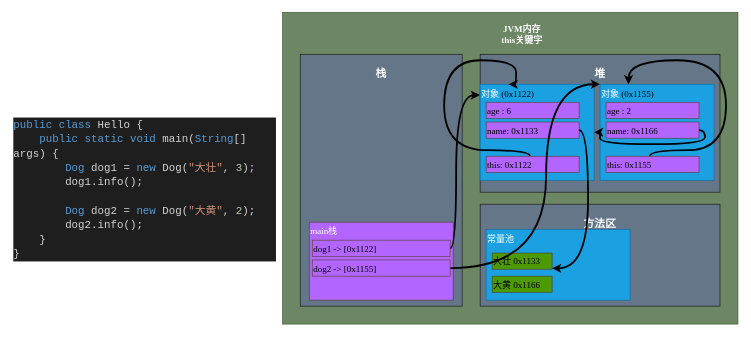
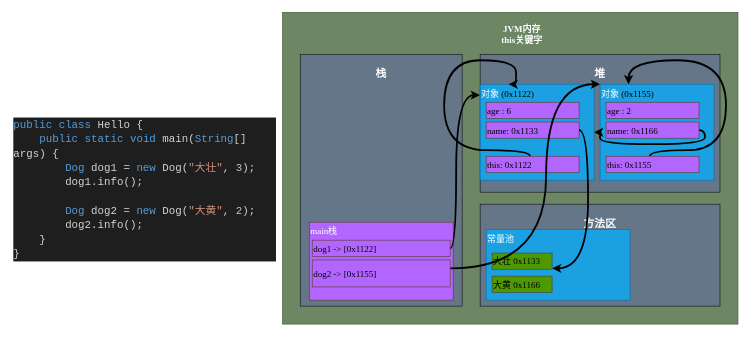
  <mxCell id="0" />
  <mxCell id="1" style="" parent="0" />
  <mxCell id="2" value="&lt;blockquote style=&quot;margin: 0 0 0 40px ; border: none ; padding: 0px&quot;&gt;&lt;pre style=&quot;font-size: 13px&quot;&gt;&lt;font style=&quot;font-size: 15px&quot; face=&quot;Verdana&quot;&gt;&lt;b&gt;&lt;font style=&quot;font-size: 15px&quot;&gt;JVM内存&lt;br&gt;&lt;/font&gt;this关键字&lt;/b&gt;&lt;/font&gt;&lt;/pre&gt;&lt;/blockquote&gt;" style="rounded=0;whiteSpace=wrap;html=1;fillColor=#6d8764;strokeColor=#3A5431;fontColor=#ffffff;align=center;verticalAlign=top;labelPosition=center;verticalLabelPosition=middle;horizontal=1;" parent="1" vertex="1"><mxGeometry x="470.42" y="20" width="759.58" height="520" as="geometry" /></mxCell>
  <mxCell id="3" value="&lt;h2&gt;栈&lt;/h2&gt;" style="rounded=0;whiteSpace=wrap;html=1;fillColor=#647687;strokeColor=#0F0F0F;fontColor=#ffffff;align=center;labelPosition=center;verticalLabelPosition=middle;verticalAlign=top;" parent="1" vertex="1"><mxGeometry x="500" y="90" width="270" height="420" as="geometry" /></mxCell>
  <mxCell id="4" value="main栈" style="rounded=0;whiteSpace=wrap;html=1;fontFamily=Verdana;fontSize=15;strokeColor=#543B27;fillColor=#B266FF;verticalAlign=top;align=left;fontColor=#ffffff;" parent="1" vertex="1"><mxGeometry x="515" y="370" width="240" height="130" as="geometry" /></mxCell>
  <mxCell id="5" style="edgeStyle=orthogonalEdgeStyle;curved=1;html=1;entryX=-0.002;entryY=0.113;entryDx=0;entryDy=0;entryPerimeter=0;strokeWidth=3;" edge="1" parent="1" source="6" target="8"><mxGeometry relative="1" as="geometry"><Array as="points"><mxPoint x="760" y="413" /><mxPoint x="760" y="158" /></Array></mxGeometry></mxCell>
  <mxCell id="6" value="dog1 -&amp;gt; [0x1122]" style="rounded=0;whiteSpace=wrap;html=1;fontFamily=Verdana;fontSize=15;strokeColor=#543B27;fillColor=#B266FF;align=left;" parent="1" vertex="1"><mxGeometry x="520" y="400" width="230" height="27" as="geometry" /></mxCell>
  <mxCell id="7" value="&lt;h2&gt;堆&lt;/h2&gt;" style="rounded=0;whiteSpace=wrap;html=1;fillColor=#647687;strokeColor=#0F0F0F;fontColor=#ffffff;align=center;labelPosition=center;verticalLabelPosition=middle;verticalAlign=top;" parent="1" vertex="1"><mxGeometry x="800" y="90" width="400" height="230" as="geometry" /></mxCell>
  <mxCell id="8" value="对象 &lt;font color=&quot;#000000&quot;&gt;(0x1122)&lt;/font&gt;" style="rounded=0;whiteSpace=wrap;html=1;fontFamily=Verdana;fontSize=15;strokeColor=#006EAF;fillColor=#1ba1e2;verticalAlign=top;align=left;fontColor=#ffffff;" parent="1" vertex="1"><mxGeometry x="800" y="140" width="190" height="160" as="geometry" /></mxCell>
  <mxCell id="9" value="&lt;h2&gt;方法区&lt;/h2&gt;" style="rounded=0;whiteSpace=wrap;html=1;fillColor=#647687;strokeColor=#0F0F0F;fontColor=#ffffff;align=center;labelPosition=center;verticalLabelPosition=middle;verticalAlign=top;" parent="1" vertex="1"><mxGeometry x="800" y="340" width="400" height="170" as="geometry" /></mxCell>
  <mxCell id="10" value="&lt;div style=&quot;color: rgb(212 , 212 , 212) ; background-color: rgb(30 , 30 , 30) ; font-family: &amp;#34;cn regular&amp;#34; , &amp;#34;consolas&amp;#34; , &amp;#34;courier new&amp;#34; , monospace , &amp;#34;consolas&amp;#34; , &amp;#34;courier new&amp;#34; , monospace ; font-weight: normal ; font-size: 18px ; line-height: 24px&quot;&gt;&lt;div style=&quot;font-family: &amp;#34;cn regular&amp;#34; , &amp;#34;consolas&amp;#34; , &amp;#34;courier new&amp;#34; , monospace , &amp;#34;consolas&amp;#34; , &amp;#34;courier new&amp;#34; , monospace ; line-height: 24px&quot;&gt;&lt;div style=&quot;font-family: &amp;#34;cn regular&amp;#34; , &amp;#34;consolas&amp;#34; , &amp;#34;courier new&amp;#34; , monospace , &amp;#34;consolas&amp;#34; , &amp;#34;courier new&amp;#34; , monospace ; line-height: 24px&quot;&gt;&lt;div&gt;&lt;span style=&quot;color: #569cd6&quot;&gt;public&lt;/span&gt; &lt;span style=&quot;color: #569cd6&quot;&gt;class&lt;/span&gt; Hello {&lt;/div&gt;&lt;div&gt;&amp;nbsp; &amp;nbsp; &lt;span style=&quot;color: #569cd6&quot;&gt;public&lt;/span&gt; &lt;span style=&quot;color: #569cd6&quot;&gt;static&lt;/span&gt; &lt;span style=&quot;color: #569cd6&quot;&gt;void&lt;/span&gt; main(&lt;span style=&quot;color: #569cd6&quot;&gt;String&lt;/span&gt;[] args) {&lt;/div&gt;&lt;div&gt;&amp;nbsp; &amp;nbsp; &amp;nbsp; &amp;nbsp; &lt;span style=&quot;color: #569cd6&quot;&gt;Dog&lt;/span&gt; dog1 = &lt;span style=&quot;color: #569cd6&quot;&gt;new&lt;/span&gt; Dog(&lt;span style=&quot;color: #ce9178&quot;&gt;&quot;大壮&quot;&lt;/span&gt;, &lt;span style=&quot;color: #b5cea8&quot;&gt;3&lt;/span&gt;);&lt;/div&gt;&lt;div&gt;&amp;nbsp; &amp;nbsp; &amp;nbsp; &amp;nbsp; dog1.info();&lt;/div&gt;&lt;br&gt;&lt;div&gt;&amp;nbsp; &amp;nbsp; &amp;nbsp; &amp;nbsp; &lt;span style=&quot;color: #569cd6&quot;&gt;Dog&lt;/span&gt; dog2 = &lt;span style=&quot;color: #569cd6&quot;&gt;new&lt;/span&gt; Dog(&lt;span style=&quot;color: #ce9178&quot;&gt;&quot;大黄&quot;&lt;/span&gt;, &lt;span style=&quot;color: #b5cea8&quot;&gt;2&lt;/span&gt;);&lt;/div&gt;&lt;div&gt;&amp;nbsp; &amp;nbsp; &amp;nbsp; &amp;nbsp; dog2.info();&lt;/div&gt;&lt;div&gt;&amp;nbsp; &amp;nbsp; }&lt;/div&gt;&lt;div&gt;}&lt;/div&gt;&lt;/div&gt;&lt;/div&gt;&lt;/div&gt;" style="text;whiteSpace=wrap;html=1;" vertex="1" parent="1"><mxGeometry x="20" y="189.25" width="439.58" height="221.5" as="geometry" /></mxCell>
  <mxCell id="11" value="age : 6" style="rounded=0;whiteSpace=wrap;html=1;fontFamily=Verdana;fontSize=15;strokeColor=#543B27;fillColor=#B266FF;align=left;" vertex="1" parent="1"><mxGeometry x="810" y="170" width="155" height="27" as="geometry" /></mxCell>
  <mxCell id="12" value="name: 0x1133" style="rounded=0;whiteSpace=wrap;html=1;fontFamily=Verdana;fontSize=15;strokeColor=#543B27;fillColor=#B266FF;align=left;" vertex="1" parent="1"><mxGeometry x="810" y="203" width="155" height="27" as="geometry" /></mxCell>
  <mxCell id="13" value="常量池" style="rounded=0;whiteSpace=wrap;html=1;fontFamily=Verdana;fontSize=15;strokeColor=#006EAF;fillColor=#1ba1e2;verticalAlign=top;align=left;fontColor=#ffffff;" vertex="1" parent="1"><mxGeometry x="810" y="382.5" width="240" height="117.5" as="geometry" /></mxCell>
  <mxCell id="14" value="大壮 0x1133" style="rounded=0;whiteSpace=wrap;html=1;fontFamily=Verdana;fontSize=15;strokeColor=#543B27;fillColor=#4D9900;align=left;" vertex="1" parent="1"><mxGeometry x="820" y="421.5" width="100" height="27" as="geometry" /></mxCell>
  <mxCell id="15" style="edgeStyle=orthogonalEdgeStyle;html=1;curved=1;strokeWidth=3;" edge="1" parent="1" source="12"><mxGeometry relative="1" as="geometry"><mxPoint x="920" y="447" as="targetPoint" /><Array as="points"><mxPoint x="980" y="217" /><mxPoint x="980" y="447" /></Array></mxGeometry></mxCell>
  <mxCell id="16" style="edgeStyle=orthogonalEdgeStyle;curved=1;html=1;entryX=0.25;entryY=0;entryDx=0;entryDy=0;strokeWidth=3;" edge="1" parent="1" source="17" target="8"><mxGeometry relative="1" as="geometry"><Array as="points"><mxPoint x="883" y="250" /><mxPoint x="740" y="250" /><mxPoint x="740" y="100" /><mxPoint x="860" y="100" /></Array></mxGeometry></mxCell>
  <mxCell id="17" value="this: 0x1122" style="rounded=0;whiteSpace=wrap;html=1;fontFamily=Verdana;fontSize=15;strokeColor=#543B27;fillColor=#B266FF;align=left;" vertex="1" parent="1"><mxGeometry x="810" y="260" width="155" height="27" as="geometry" /></mxCell>
  <mxCell id="18" value="大黄 0x1166" style="rounded=0;whiteSpace=wrap;html=1;fontFamily=Verdana;fontSize=15;strokeColor=#543B27;fillColor=#4D9900;align=left;" vertex="1" parent="1"><mxGeometry x="820" y="460" width="100" height="27" as="geometry" /></mxCell>
  <mxCell id="19" style="edgeStyle=orthogonalEdgeStyle;curved=1;html=1;entryX=0;entryY=0;entryDx=0;entryDy=0;strokeWidth=3;" edge="1" parent="1" source="20" target="21"><mxGeometry relative="1" as="geometry"><Array as="points"><mxPoint x="910" y="447" /><mxPoint x="910" y="140" /></Array></mxGeometry></mxCell>
- <mxCell id="20" value="dog2 -&amp;gt; [0x1155]" style="rounded=0;whiteSpace=wrap;html=1;fontFamily=Verdana;fontSize=15;strokeColor=#543B27;fillColor=#B266FF;align=left;" vertex="1" parent="1"><mxGeometry x="520" y="433" width="230" height="27" as="geometry" /></mxCell>
+ <mxCell id="20" value="dog2 -&amp;gt; [0x1155]" style="rounded=0;whiteSpace=wrap;html=1;fontFamily=Verdana;fontSize=15;strokeColor=#543B27;fillColor=#B266FF;align=left;" vertex="1" parent="1"><mxGeometry x="520" y="433" width="230" height="45" as="geometry" /></mxCell>
  <mxCell id="21" value="对象 &lt;font color=&quot;#000000&quot;&gt;(0x1155)&lt;/font&gt;" style="rounded=0;whiteSpace=wrap;html=1;fontFamily=Verdana;fontSize=15;strokeColor=#006EAF;fillColor=#1ba1e2;verticalAlign=top;align=left;fontColor=#ffffff;" vertex="1" parent="1"><mxGeometry x="1000" y="140" width="190" height="160" as="geometry" /></mxCell>
  <mxCell id="22" value="age : 2" style="rounded=0;whiteSpace=wrap;html=1;fontFamily=Verdana;fontSize=15;strokeColor=#543B27;fillColor=#B266FF;align=left;" vertex="1" parent="1"><mxGeometry x="1010" y="170" width="155" height="27" as="geometry" /></mxCell>
  <mxCell id="23" style="edgeStyle=orthogonalEdgeStyle;curved=1;html=1;strokeWidth=3;exitX=1;exitY=0.5;exitDx=0;exitDy=0;" edge="1" parent="1" source="24" target="8"><mxGeometry relative="1" as="geometry" /></mxCell>
  <mxCell id="24" value="name: 0x1166" style="rounded=0;whiteSpace=wrap;html=1;fontFamily=Verdana;fontSize=15;strokeColor=#543B27;fillColor=#B266FF;align=left;" vertex="1" parent="1"><mxGeometry x="1010" y="203" width="155" height="27" as="geometry" /></mxCell>
  <mxCell id="25" style="edgeStyle=orthogonalEdgeStyle;curved=1;html=1;entryX=0.25;entryY=0;entryDx=0;entryDy=0;strokeWidth=3;" edge="1" parent="1" source="26" target="21"><mxGeometry relative="1" as="geometry"><Array as="points"><mxPoint x="1083" y="250" /><mxPoint x="1210" y="250" /><mxPoint x="1210" y="100" /><mxPoint x="1047" y="100" /></Array></mxGeometry></mxCell>
  <mxCell id="26" value="this: 0x1155" style="rounded=0;whiteSpace=wrap;html=1;fontFamily=Verdana;fontSize=15;strokeColor=#543B27;fillColor=#B266FF;align=left;" vertex="1" parent="1"><mxGeometry x="1010" y="260" width="155" height="27" as="geometry" /></mxCell>
